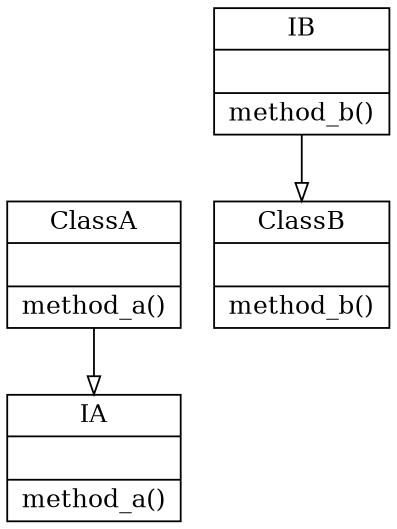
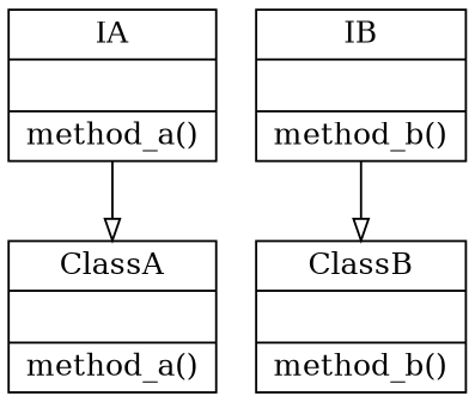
  digraph {
    node [shape=record]
    edge [arrowhead=empty arrowtail=none]
    n1 [label="{ClassA|\l|method_a()\l}"]
    n2 [label="{ClassB|\l|method_b()\l}"]
    n3 [label="{IA|\l|method_a()\l}"]
    n4 [label="{IB|\l|method_b()\l}"]
    subgraph sub_1 {
      rank=same
      n1
      n2
    }
-   n1 -> n3
+   n3 -> n1
    n4 -> n2
  }
